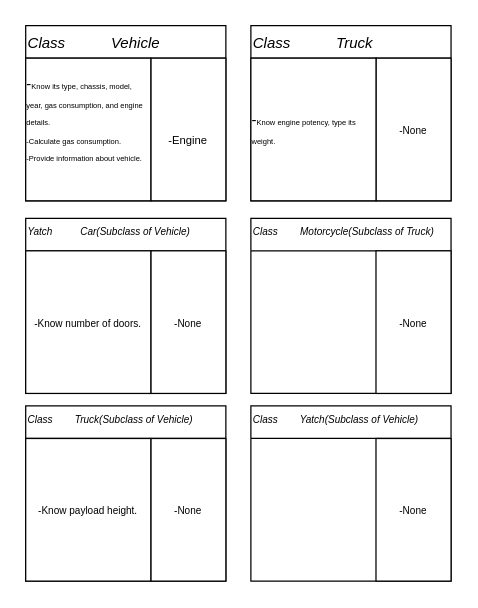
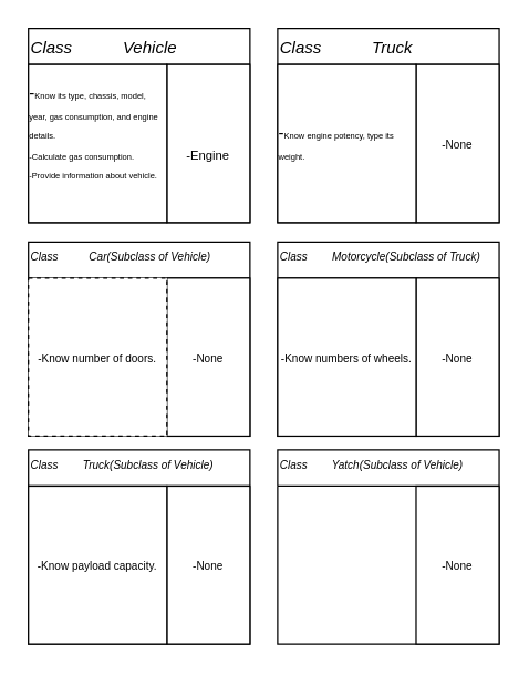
  <mxCell id="0" />
  <mxCell id="1" parent="0" />
  <mxCell id="2" value="Class           Vehicle" style="swimlane;fontStyle=2;align=left;verticalAlign=top;childLayout=stackLayout;horizontal=1;startSize=26;horizontalStack=0;resizeParent=1;resizeLast=0;collapsible=1;marginBottom=0;rounded=0;shadow=0;strokeWidth=1;" parent="1" vertex="1"><mxGeometry x="20" y="20" width="160" height="140" as="geometry"><mxRectangle x="220" y="86" width="160" height="26" as="alternateBounds" /></mxGeometry></mxCell>
  <mxCell id="3" value="" style="group" vertex="1" connectable="0" parent="2"><mxGeometry y="26" width="160" height="114" as="geometry" /></mxCell>
  <mxCell id="4" value="&lt;br&gt;&lt;font style=&quot;font-size: 9px;&quot;&gt;-Engine&lt;/font&gt;" style="rounded=0;whiteSpace=wrap;html=1;" vertex="1" parent="3"><mxGeometry x="100" width="60" height="114" as="geometry" /></mxCell>
  <mxCell id="5" value="&lt;div align=&quot;left&quot;&gt;-&lt;font style=&quot;font-size: 6px;&quot;&gt;Know its type, chassis, model, year, gas consumption, and engine &lt;/font&gt;&lt;font style=&quot;font-size: 6px;&quot;&gt;details.&lt;/font&gt;&lt;/div&gt;&lt;div align=&quot;left&quot;&gt;&lt;font style=&quot;font-size: 6px;&quot;&gt;-Calculate gas consumption.&lt;/font&gt;&lt;/div&gt;&lt;div align=&quot;left&quot;&gt;&lt;font style=&quot;font-size: 6px;&quot;&gt;-Provide information about vehicle.&lt;br&gt;&lt;/font&gt;&lt;/div&gt;&lt;br&gt;&lt;style type=&quot;text/css&quot;&gt;p { line-height: 115%; margin-bottom: 0.25cm; background: transparent }&lt;/style&gt;" style="rounded=0;whiteSpace=wrap;html=1;" vertex="1" parent="3"><mxGeometry width="100" height="114" as="geometry" /></mxCell>
  <mxCell id="6" value="Class           Truck" style="swimlane;fontStyle=2;align=left;verticalAlign=top;childLayout=stackLayout;horizontal=1;startSize=26;horizontalStack=0;resizeParent=1;resizeLast=0;collapsible=1;marginBottom=0;rounded=0;shadow=0;strokeWidth=1;" vertex="1" parent="1"><mxGeometry x="200" y="20" width="160" height="140" as="geometry"><mxRectangle x="220" y="86" width="160" height="26" as="alternateBounds" /></mxGeometry></mxCell>
  <mxCell id="7" value="" style="group" vertex="1" connectable="0" parent="6"><mxGeometry y="26" width="160" height="114" as="geometry" /></mxCell>
  <mxCell id="8" value="&lt;font style=&quot;font-size: 8px;&quot;&gt;-None&lt;/font&gt;" style="rounded=0;whiteSpace=wrap;html=1;" vertex="1" parent="7"><mxGeometry x="100" width="60" height="114" as="geometry" /></mxCell>
  <mxCell id="9" value="&lt;div align=&quot;left&quot;&gt;-&lt;font style=&quot;font-size: 6px;&quot;&gt;Know engine potency, type its weight.&lt;br&gt;&lt;/font&gt;&lt;/div&gt;" style="rounded=0;whiteSpace=wrap;html=1;" vertex="1" parent="7"><mxGeometry width="100" height="114" as="geometry" /></mxCell>
  <mxCell id="10" value="Class        Yatch(Subclass of Vehicle)" style="swimlane;fontStyle=2;align=left;verticalAlign=top;childLayout=stackLayout;horizontal=1;startSize=26;horizontalStack=0;resizeParent=1;resizeLast=0;collapsible=1;marginBottom=0;rounded=0;shadow=0;strokeWidth=1;fontSize=8;" vertex="1" parent="1"><mxGeometry x="200" y="324" width="160" height="140" as="geometry"><mxRectangle x="220" y="86" width="160" height="26" as="alternateBounds" /></mxGeometry></mxCell>
  <mxCell id="11" value="" style="group" vertex="1" connectable="0" parent="10"><mxGeometry y="26" width="160" height="114" as="geometry" /></mxCell>
  <mxCell id="12" value="&lt;font style=&quot;font-size: 8px;&quot;&gt;-None&lt;/font&gt;" style="rounded=0;whiteSpace=wrap;html=1;" vertex="1" parent="11"><mxGeometry x="100" width="60" height="114" as="geometry" /></mxCell>
  <mxCell id="13" value="Class        Truck(Subclass of Vehicle)" style="swimlane;fontStyle=2;align=left;verticalAlign=top;childLayout=stackLayout;horizontal=1;startSize=26;horizontalStack=0;resizeParent=1;resizeLast=0;collapsible=1;marginBottom=0;rounded=0;shadow=0;strokeWidth=1;fontSize=8;" vertex="1" parent="1"><mxGeometry x="20" y="324" width="160" height="140" as="geometry"><mxRectangle x="220" y="86" width="160" height="26" as="alternateBounds" /></mxGeometry></mxCell>
  <mxCell id="14" value="" style="group" vertex="1" connectable="0" parent="13"><mxGeometry y="26" width="160" height="114" as="geometry" /></mxCell>
  <mxCell id="15" value="&lt;font style=&quot;font-size: 8px;&quot;&gt;-None&lt;/font&gt;" style="rounded=0;whiteSpace=wrap;html=1;" vertex="1" parent="14"><mxGeometry x="100" width="60" height="114" as="geometry" /></mxCell>
- <mxCell id="16" value="&lt;div align=&quot;left&quot;&gt;&lt;font style=&quot;font-size: 8px;&quot;&gt;-&lt;font&gt;Know payload height.&lt;br&gt;&lt;/font&gt;&lt;/font&gt;&lt;/div&gt;" style="rounded=0;whiteSpace=wrap;html=1;" vertex="1" parent="14"><mxGeometry width="100" height="114" as="geometry" /></mxCell>
+ <mxCell id="16" value="&lt;div align=&quot;left&quot;&gt;&lt;font style=&quot;font-size: 8px;&quot;&gt;-&lt;font&gt;Know payload capacity.&lt;br&gt;&lt;/font&gt;&lt;/font&gt;&lt;/div&gt;" style="rounded=0;whiteSpace=wrap;html=1;" vertex="1" parent="14"><mxGeometry width="100" height="114" as="geometry" /></mxCell>
  <mxCell id="17" value="Class        Motorcycle(Subclass of Truck)" style="swimlane;fontStyle=2;align=left;verticalAlign=top;childLayout=stackLayout;horizontal=1;startSize=26;horizontalStack=0;resizeParent=1;resizeLast=0;collapsible=1;marginBottom=0;rounded=0;shadow=0;strokeWidth=1;fontSize=8;" vertex="1" parent="1"><mxGeometry x="200" y="174" width="160" height="140" as="geometry"><mxRectangle x="220" y="86" width="160" height="26" as="alternateBounds" /></mxGeometry></mxCell>
  <mxCell id="18" value="" style="group" vertex="1" connectable="0" parent="17"><mxGeometry y="26" width="160" height="114" as="geometry" /></mxCell>
  <mxCell id="19" value="&lt;font style=&quot;font-size: 8px;&quot;&gt;-None&lt;/font&gt;" style="rounded=0;whiteSpace=wrap;html=1;" vertex="1" parent="18"><mxGeometry x="100" width="60" height="114" as="geometry" /></mxCell>
- <mxCell id="21" value="Yatch          Car(Subclass of Vehicle)" style="swimlane;fontStyle=2;align=left;verticalAlign=top;childLayout=stackLayout;horizontal=1;startSize=26;horizontalStack=0;resizeParent=1;resizeLast=0;collapsible=1;marginBottom=0;rounded=0;shadow=0;strokeWidth=1;fontSize=8;" vertex="1" parent="1"><mxGeometry x="20" y="174" width="160" height="140" as="geometry"><mxRectangle x="220" y="86" width="160" height="26" as="alternateBounds" /></mxGeometry></mxCell>
+ <mxCell id="20" value="&lt;div align=&quot;left&quot;&gt;&lt;font style=&quot;font-size: 8px;&quot;&gt;-&lt;font&gt;Know numbers of wheels.&lt;br&gt;&lt;/font&gt;&lt;/font&gt;&lt;/div&gt;" style="rounded=0;whiteSpace=wrap;html=1;" vertex="1" parent="18"><mxGeometry width="100" height="114" as="geometry" /></mxCell>
+ <mxCell id="21" value="Class          Car(Subclass of Vehicle)" style="swimlane;fontStyle=2;align=left;verticalAlign=top;childLayout=stackLayout;horizontal=1;startSize=26;horizontalStack=0;resizeParent=1;resizeLast=0;collapsible=1;marginBottom=0;rounded=0;shadow=0;strokeWidth=1;fontSize=8;" vertex="1" parent="1"><mxGeometry x="20" y="174" width="160" height="140" as="geometry"><mxRectangle x="220" y="86" width="160" height="26" as="alternateBounds" /></mxGeometry></mxCell>
  <mxCell id="22" value="" style="group" vertex="1" connectable="0" parent="21"><mxGeometry y="26" width="160" height="114" as="geometry" /></mxCell>
  <mxCell id="23" value="&lt;font style=&quot;font-size: 8px;&quot;&gt;-None&lt;/font&gt;" style="rounded=0;whiteSpace=wrap;html=1;" vertex="1" parent="22"><mxGeometry x="100" width="60" height="114" as="geometry" /></mxCell>
- <mxCell id="24" value="&lt;div align=&quot;left&quot;&gt;&lt;font style=&quot;font-size: 8px;&quot;&gt;-&lt;font&gt;Know number of doors.&lt;br&gt;&lt;/font&gt;&lt;/font&gt;&lt;/div&gt;" style="rounded=0;whiteSpace=wrap;html=1;" vertex="1" parent="22"><mxGeometry width="100" height="114" as="geometry" /></mxCell>
+ <mxCell id="24" value="&lt;div align=&quot;left&quot;&gt;&lt;font style=&quot;font-size: 8px;&quot;&gt;-&lt;font&gt;Know number of doors.&lt;br&gt;&lt;/font&gt;&lt;/font&gt;&lt;/div&gt;" style="rounded=0;whiteSpace=wrap;html=1;dashed=1;" vertex="1" parent="22"><mxGeometry width="100" height="114" as="geometry" /></mxCell>
